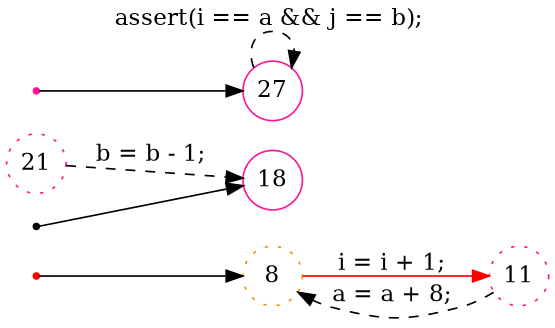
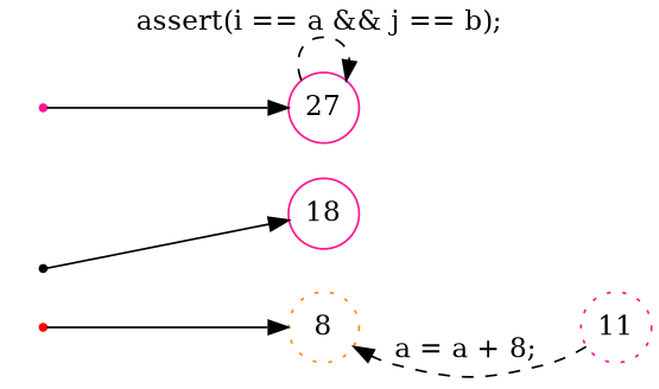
  digraph {
    rankdir=LR
    node [color=deeppink fixedsize=true shape=circle]
    edge [style=solid]
    n1 [color=darkorange label=8 style=dotted]
    n2 [label=11 style=dotted]
    s94105801518480 [color=red shape=point fixedsize=""]
    n4 [label=18]
-   n5 [label=21 style=dotted]
    s94105801510576 [color=black shape=point fixedsize=""]
    n7 [label=27]
    s94105801511488 [shape=point fixedsize=""]
-   n1 -> n2 [color=red label="i = i + 1; "]
    n2 -> n1 [label="a = a + 8; " style=dashed]
    s94105801518480 -> n1
-   n5 -> n4 [label="b = b - 1; " style=dashed]
    s94105801510576 -> n4
    n7 -> n7 [label="assert(i == a && j == b); " style=dashed]
    s94105801511488 -> n7
  }
